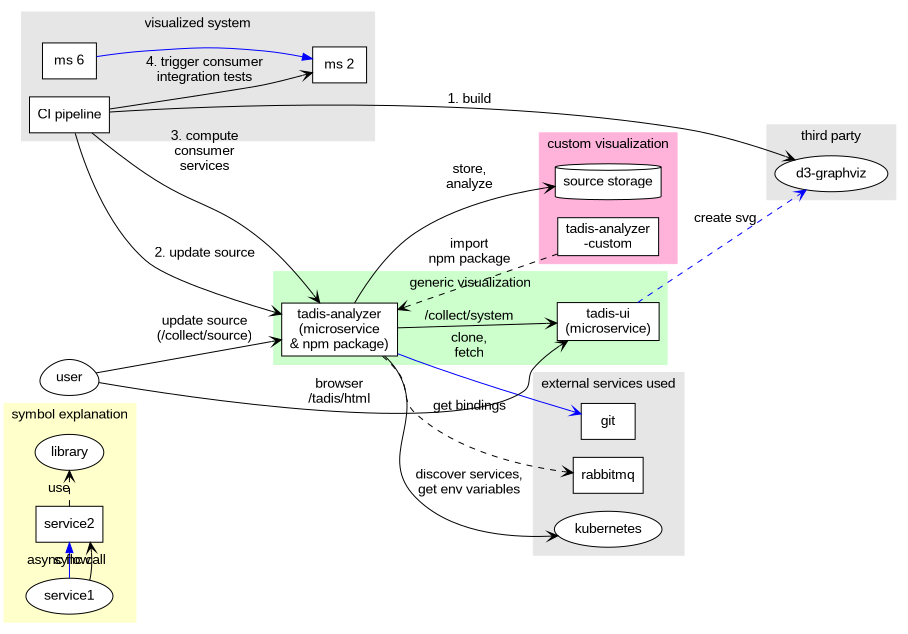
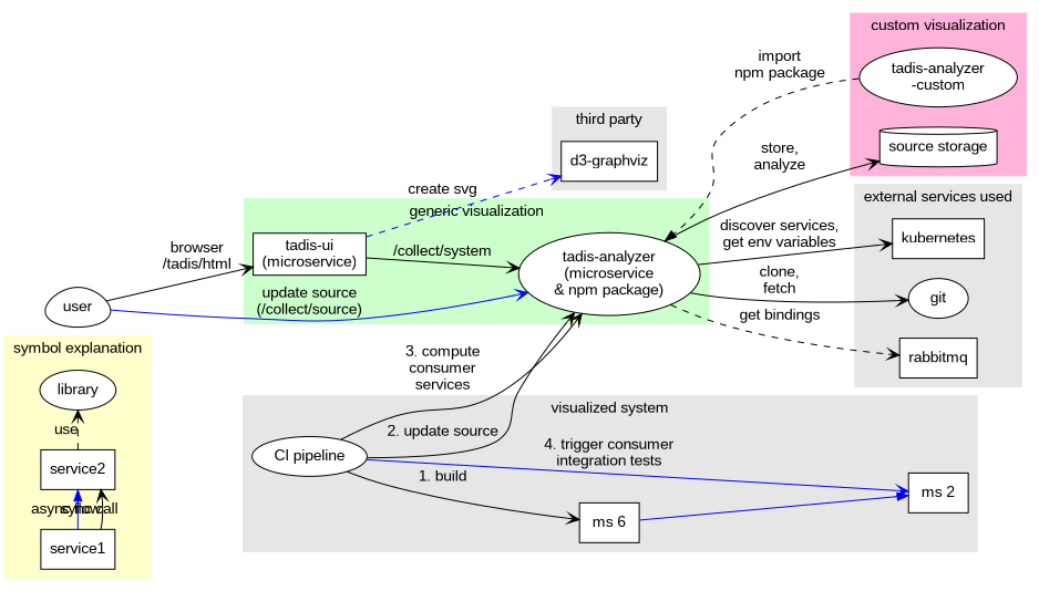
  digraph {
    rankdir=LR
    node [fillcolor=white fontname=Arial shape=box style=filled]
    edge [arrowhead=vee fontname=Arial]
    library [shape=ellipse]
-   service1 [shape=ellipse]
+   service1
    n3 [label=service2]
-   n4 [label="tadis-analyzer\n(microservice\n& npm package)"]
+   n4 [label="tadis-analyzer\n(microservice\n& npm package)" shape=ellipse]
    n5 [label="tadis-ui\n(microservice)"]
-   n6 [label=kubernetes shape=ellipse]
-   git
+   n6 [label=kubernetes]
+   git [shape=ellipse]
    rabbitmq
-   n9 [label="d3-graphviz" shape=ellipse]
+   n9 [label="d3-graphviz"]
    n10 [label="ms 6"]
    n11 [label="ms 2"]
-   n12 [label="CI pipeline"]
+   n12 [label="CI pipeline" shape=ellipse]
    n13 [label="source storage" shape=cylinder]
-   n14 [label="tadis-analyzer\n-custom"]
+   n14 [label="tadis-analyzer\n-custom" shape=ellipse]
    user [shape=egg]
    subgraph cluster_1 {
      color="#ffffcc"
      fontname=Arial
      label="symbol explanation"
      style=filled
      subgraph sub_2 {
        color="#ffffcc"
        fontname=Arial
        label="symbol explanation"
        rank=same
        style=filled
        library
        service1
        n3
      }
    }
    subgraph cluster_3 {
      color="#ccffcc"
      fontname=Arial
      label="generic visualization"
      style=filled
      n4
      n5
    }
    subgraph cluster_4 {
      color="#e6e6e6"
      fontname=Arial
      label="external services used"
      style=filled
      n6
      git
      rabbitmq
    }
    subgraph cluster_5 {
      color="#e6e6e6"
      fontname=Arial
      label="third party"
      style=filled
      n9
    }
    subgraph cluster_6 {
      color="#e6e6e6"
      fontname=Arial
      label="visualized system"
      style=filled
      n10
      n11
      n12
    }
    subgraph cluster_7 {
      color="#ffb3da"
      fontname=Arial
      label="custom visualization"
      style=filled
      n13
      n14
    }
    service1 -> n3 [label="sync call"]
    service1 -> n3 [color=blue label="async flow" arrowhead=""]
    n3 -> library [label=use style=dashed]
    n4 -> n6 [label="discover services,\nget env variables"]
-   n4 -> git [label="clone,\nfetch" color=blue]
+   n4 -> git [label="clone,\nfetch"]
    n4 -> rabbitmq [label="get bindings" style=dashed]
    n4 -> n13 [label="store,\nanalyze"]
-   n4 -> n5 [label="/collect/system"]
+   n5 -> n4 [label="/collect/system"]
    n5 -> n9 [color=blue label="create svg" style=dashed]
    n10 -> n11 [color=blue arrowhead=""]
    n12 -> n4 [label="3. compute\nconsumer\nservices"]
    n12 -> n4 [label="2. update source"]
-   n12 -> n9 [label="1. build"]
-   n12 -> n11 [label="4. trigger consumer\nintegration tests"]
-   n14 -> n4 [label="import\nnpm package" style=dashed]
-   user -> n4 [label="update source\n(/collect/source)"]
+   n12 -> n10 [label="1. build"]
+   n12 -> n11 [label="4. trigger consumer\nintegration tests" color=blue]
+   n14 -> n4 [arrowhead=normal label="import\nnpm package" style=dashed]
+   user -> n4 [label="update source\n(/collect/source)" color=blue]
    user -> n5 [label="browser\n/tadis/html"]
  }
